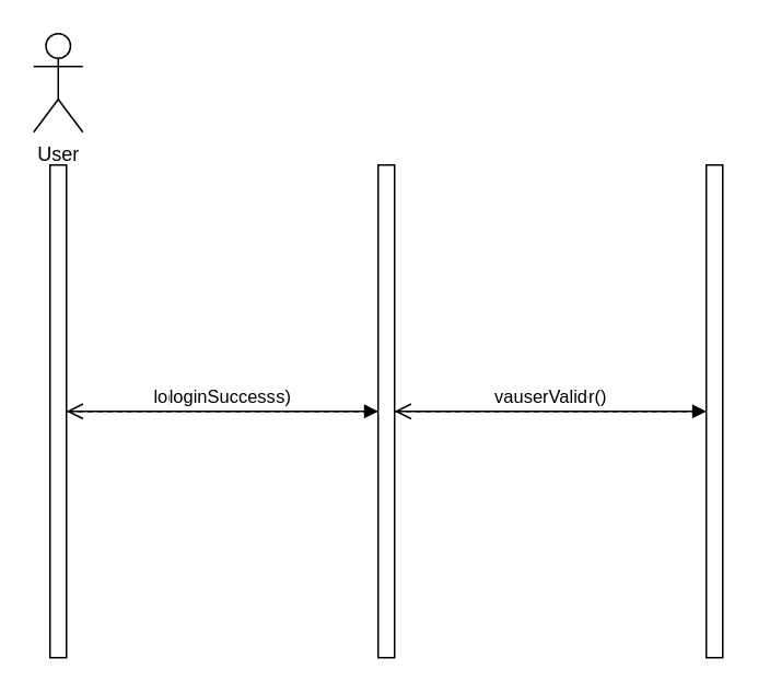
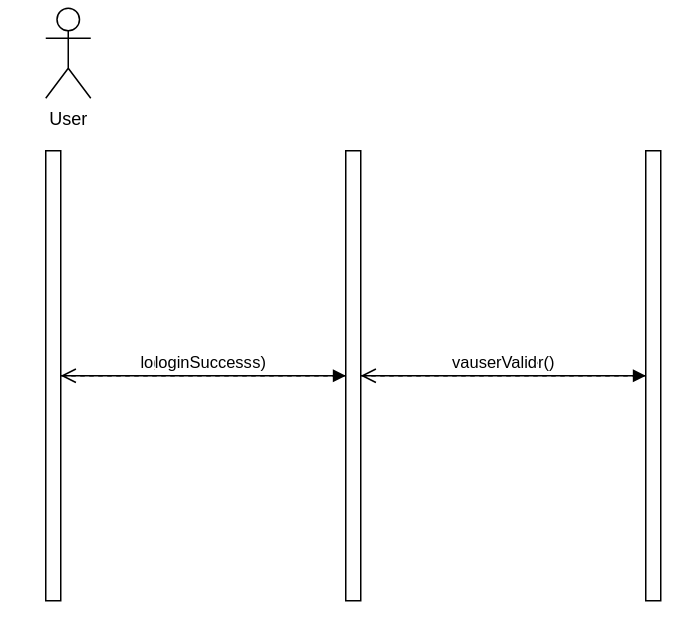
  <mxCell id="0" />
  <mxCell id="1" parent="0" />
- <mxCell id="2" value="User" style="shape=umlActor;verticalLabelPosition=bottom;verticalAlign=top;html=1;" vertex="1" parent="1"><mxGeometry x="20" y="20" width="30" height="60" as="geometry" /></mxCell>
+ <mxCell id="2" value="User" style="shape=umlActor;verticalLabelPosition=bottom;verticalAlign=top;html=1;" vertex="1" parent="1"><mxGeometry x="30" y="5" width="30" height="60" as="geometry" /></mxCell>
  <mxCell id="3" value="" style="html=1;points=[];perimeter=orthogonalPerimeter;outlineConnect=0;targetShapes=umlLifeline;portConstraint=eastwest;newEdgeStyle={&quot;edgeStyle&quot;:&quot;elbowEdgeStyle&quot;,&quot;elbow&quot;:&quot;vertical&quot;,&quot;curved&quot;:0,&quot;rounded&quot;:0};" vertex="1" parent="1"><mxGeometry x="30" y="100" width="10" height="300" as="geometry" /></mxCell>
  <mxCell id="4" value="" style="html=1;points=[];perimeter=orthogonalPerimeter;outlineConnect=0;targetShapes=umlLifeline;portConstraint=eastwest;newEdgeStyle={&quot;edgeStyle&quot;:&quot;elbowEdgeStyle&quot;,&quot;elbow&quot;:&quot;vertical&quot;,&quot;curved&quot;:0,&quot;rounded&quot;:0};" vertex="1" parent="1"><mxGeometry x="230" y="100" width="10" height="300" as="geometry" /></mxCell>
  <mxCell id="5" value="" style="html=1;points=[];perimeter=orthogonalPerimeter;outlineConnect=0;targetShapes=umlLifeline;portConstraint=eastwest;newEdgeStyle={&quot;edgeStyle&quot;:&quot;elbowEdgeStyle&quot;,&quot;elbow&quot;:&quot;vertical&quot;,&quot;curved&quot;:0,&quot;rounded&quot;:0};" vertex="1" parent="1"><mxGeometry x="430" y="100" width="10" height="300" as="geometry" /></mxCell>
  <mxCell id="6" value="login(credentials)" style="html=1;verticalAlign=bottom;endArrow=block;edgeStyle=elbowEdgeStyle;elbow=vertical;curved=0;rounded=0;" edge="1" parent="1" source="3" target="4"><mxGeometry relative="1" as="geometry"><mxPoint x="40" y="140" as="sourcePoint" /><mxPoint x="230" y="140" as="targetPoint" /></mxGeometry></mxCell>
  <mxCell id="7" value="validateUser()" style="html=1;verticalAlign=bottom;endArrow=block;edgeStyle=elbowEdgeStyle;elbow=vertical;curved=0;rounded=0;" edge="1" parent="1" source="4" target="5"><mxGeometry relative="1" as="geometry"><mxPoint x="240" y="180" as="sourcePoint" /><mxPoint x="430" y="180" as="targetPoint" /></mxGeometry></mxCell>
  <mxCell id="8" value="userValid" style="html=1;verticalAlign=bottom;endArrow=open;dashed=1;endSize=8;edgeStyle=elbowEdgeStyle;elbow=vertical;curved=0;rounded=0;" edge="1" parent="1" source="5" target="4"><mxGeometry relative="1" as="geometry"><mxPoint x="430" y="220" as="sourcePoint" /><mxPoint x="240" y="220" as="targetPoint" /></mxGeometry></mxCell>
  <mxCell id="9" value="loginSuccess" style="html=1;verticalAlign=bottom;endArrow=open;dashed=1;endSize=8;edgeStyle=elbowEdgeStyle;elbow=vertical;curved=0;rounded=0;" edge="1" parent="1" source="4" target="3"><mxGeometry relative="1" as="geometry"><mxPoint x="230" y="260" as="sourcePoint" /><mxPoint x="40" y="260" as="targetPoint" /></mxGeometry></mxCell>
